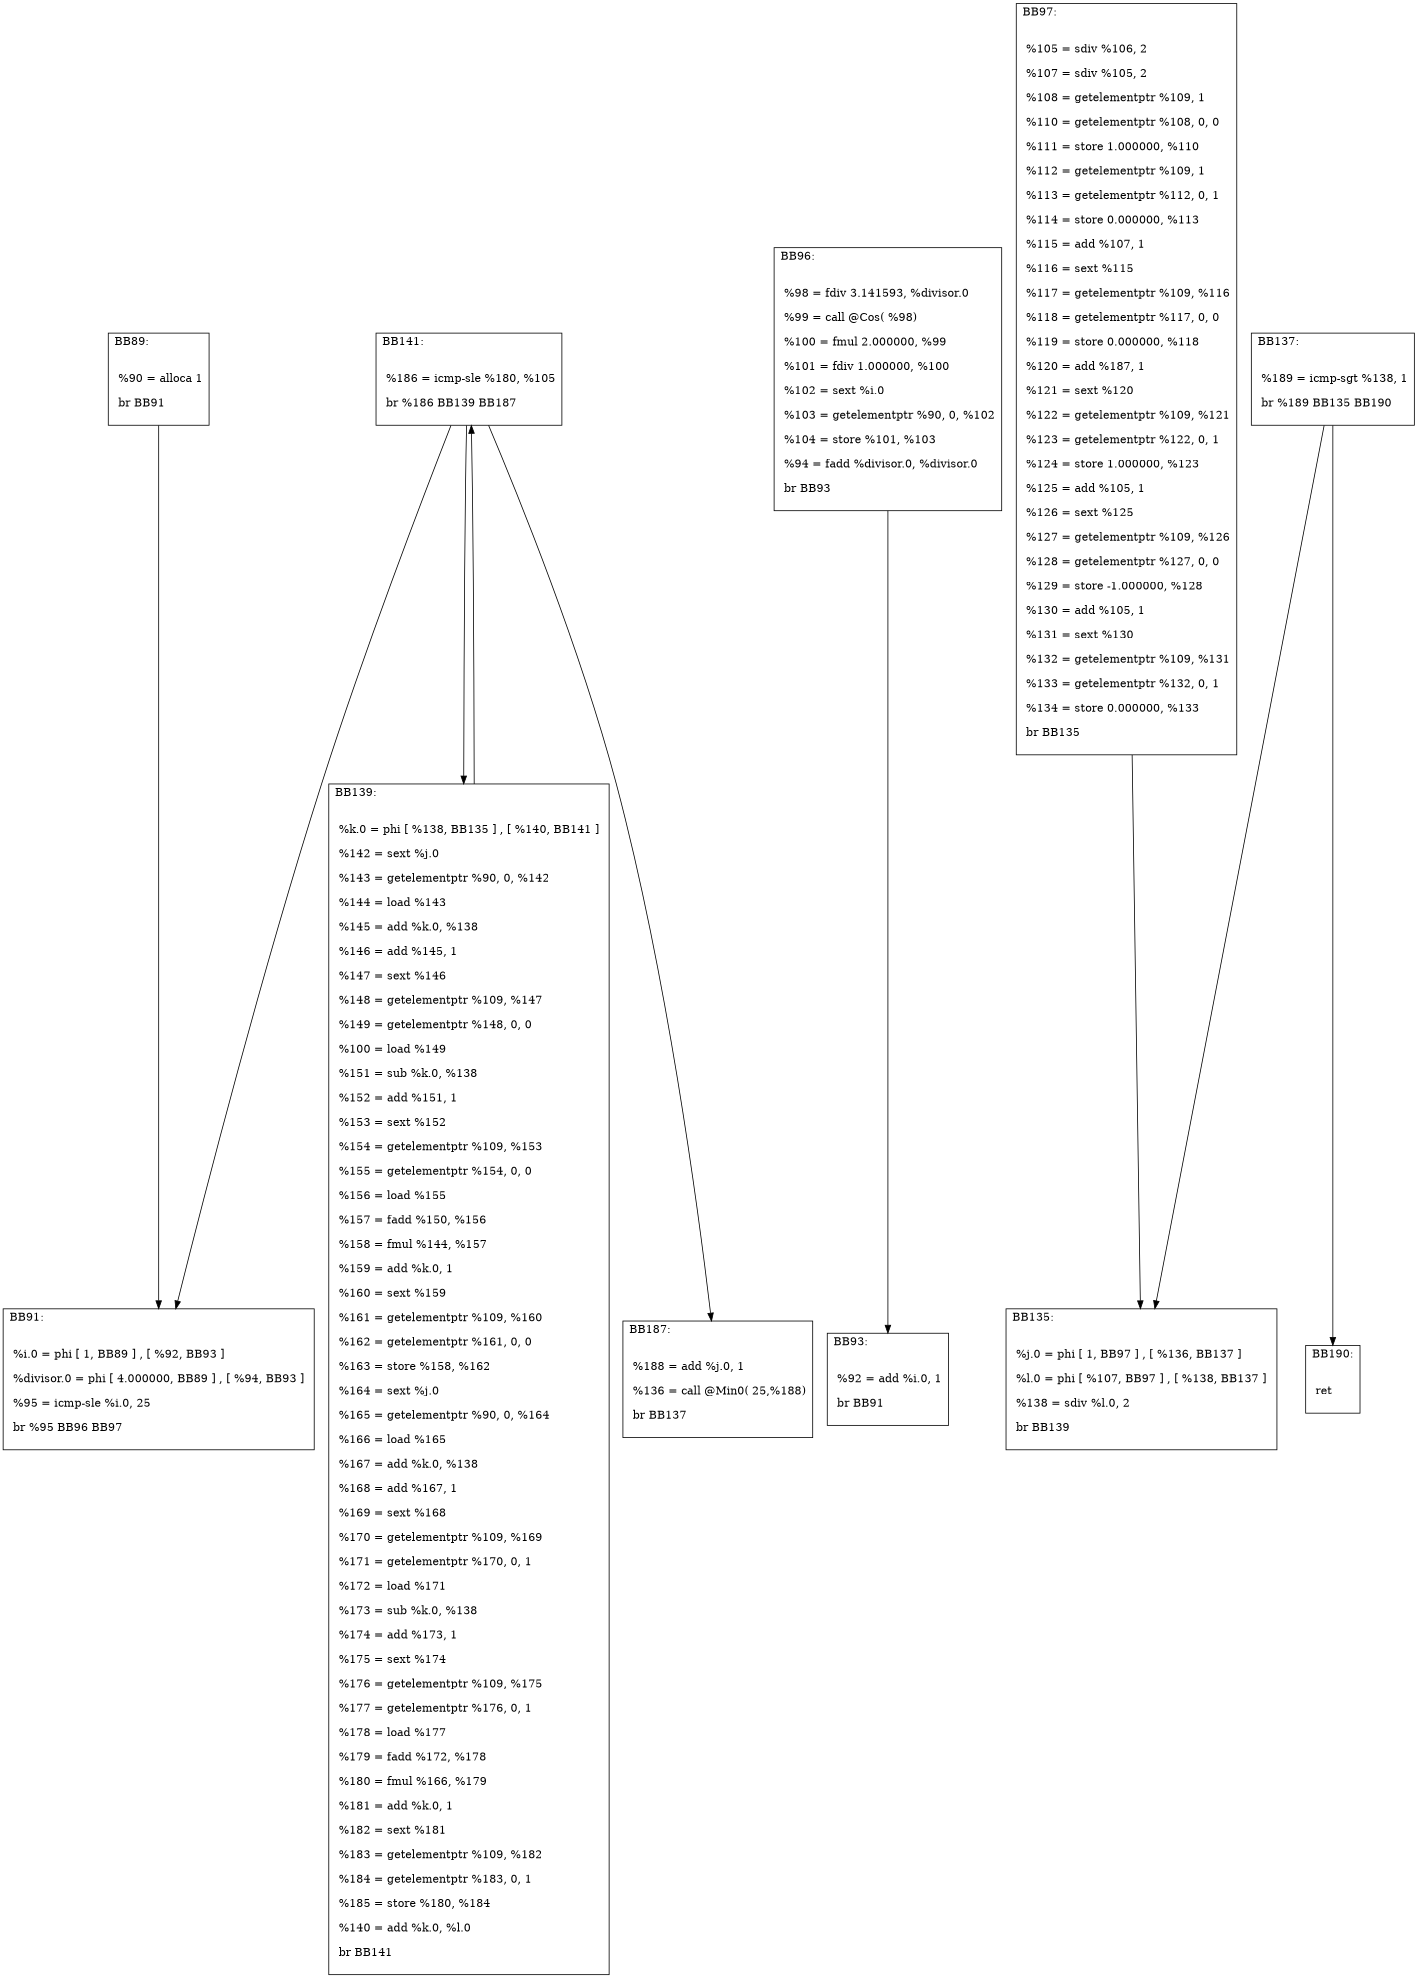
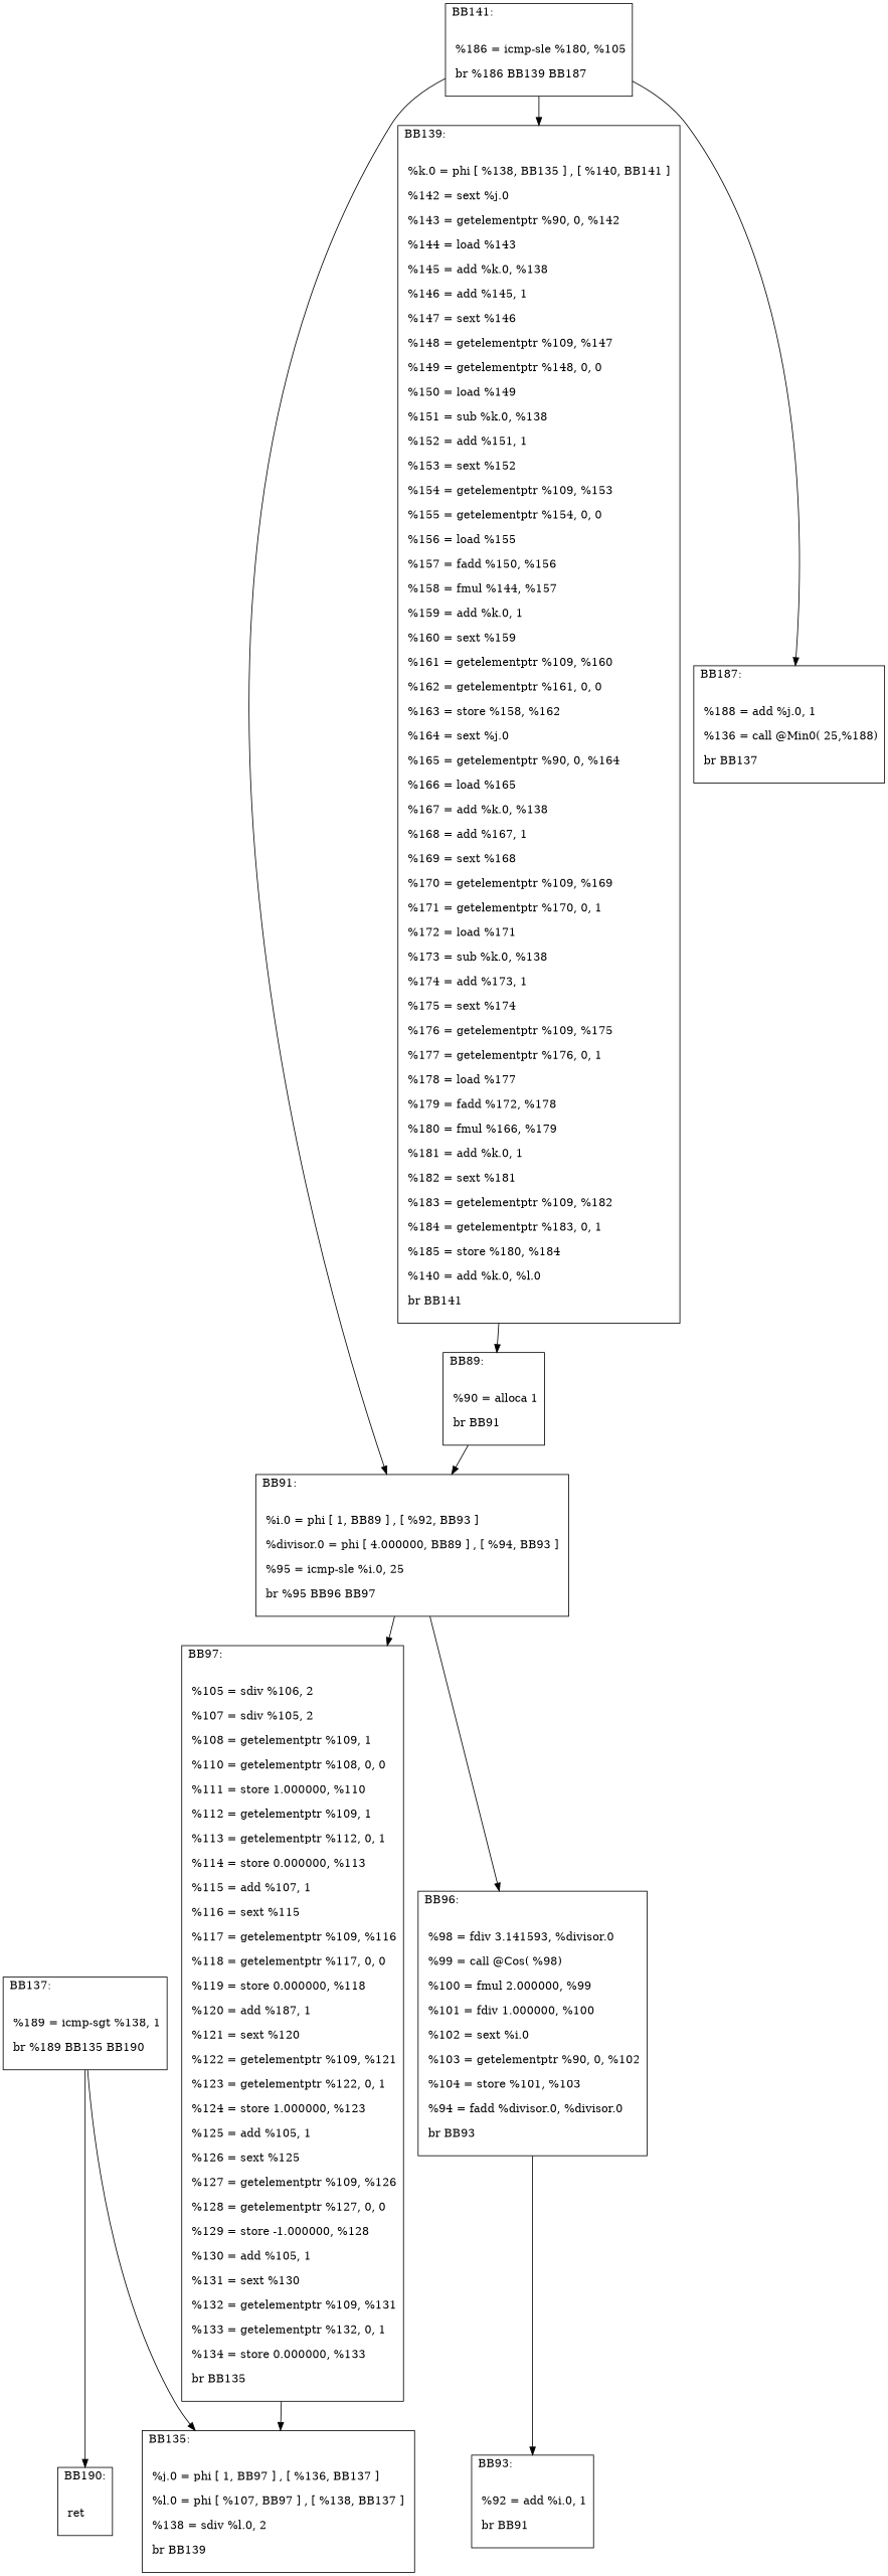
  digraph {
    node [shape=record]
    n1 [label="{BB89:\l\l\n             %90 = alloca 1\l\n             br BB91\l\n             }"]
    n2 [label="{BB91:\l\l\n             %i.0 = phi [ 1, BB89 ] , [ %92, BB93 ] \l\n             %divisor.0 = phi [ 4.000000, BB89 ] , [ %94, BB93 ] \l\n             %95 = icmp-sle %i.0, 25\l\n             br %95 BB96 BB97\l\n             }"]
    n3 [label="{BB96:\l\l\n             %98 = fdiv 3.141593, %divisor.0\l\n             %99 = call @Cos( %98)\l\n             %100 = fmul 2.000000, %99\l\n             %101 = fdiv 1.000000, %100\l\n             %102 = sext %i.0\l\n             %103 = getelementptr %90, 0, %102\l\n             %104 = store %101, %103\l\n             %94 = fadd %divisor.0, %divisor.0\l\n             br BB93\l\n             }"]
    n4 [label="{BB97:\l\l\n             %105 = sdiv %106, 2\l\n             %107 = sdiv %105, 2\l\n             %108 = getelementptr %109, 1\l\n             %110 = getelementptr %108, 0, 0\l\n             %111 = store 1.000000, %110\l\n             %112 = getelementptr %109, 1\l\n             %113 = getelementptr %112, 0, 1\l\n             %114 = store 0.000000, %113\l\n             %115 = add %107, 1\l\n             %116 = sext %115\l\n             %117 = getelementptr %109, %116\l\n             %118 = getelementptr %117, 0, 0\l\n             %119 = store 0.000000, %118\l\n             %120 = add %187, 1\l\n             %121 = sext %120\l\n             %122 = getelementptr %109, %121\l\n             %123 = getelementptr %122, 0, 1\l\n             %124 = store 1.000000, %123\l\n             %125 = add %105, 1\l\n             %126 = sext %125\l\n             %127 = getelementptr %109, %126\l\n             %128 = getelementptr %127, 0, 0\l\n             %129 = store -1.000000, %128\l\n             %130 = add %105, 1\l\n             %131 = sext %130\l\n             %132 = getelementptr %109, %131\l\n             %133 = getelementptr %132, 0, 1\l\n             %134 = store 0.000000, %133\l\n             br BB135\l\n             }"]
    n5 [label="{BB93:\l\l\n             %92 = add %i.0, 1\l\n             br BB91\l\n             }"]
    n6 [label="{BB135:\l\l\n             %j.0 = phi [ 1, BB97 ] , [ %136, BB137 ] \l\n             %l.0 = phi [ %107, BB97 ] , [ %138, BB137 ] \l\n             %138 = sdiv %l.0, 2\l\n             br BB139\l\n             }"]
-   n7 [label="{BB139:\l\l\n             %k.0 = phi [ %138, BB135 ] , [ %140, BB141 ] \l\n             %142 = sext %j.0\l\n             %143 = getelementptr %90, 0, %142\l\n             %144 = load %143\l\n             %145 = add %k.0, %138\l\n             %146 = add %145, 1\l\n             %147 = sext %146\l\n             %148 = getelementptr %109, %147\l\n             %149 = getelementptr %148, 0, 0\l\n             %100 = load %149\l\n             %151 = sub %k.0, %138\l\n             %152 = add %151, 1\l\n             %153 = sext %152\l\n             %154 = getelementptr %109, %153\l\n             %155 = getelementptr %154, 0, 0\l\n             %156 = load %155\l\n             %157 = fadd %150, %156\l\n             %158 = fmul %144, %157\l\n             %159 = add %k.0, 1\l\n             %160 = sext %159\l\n             %161 = getelementptr %109, %160\l\n             %162 = getelementptr %161, 0, 0\l\n             %163 = store %158, %162\l\n             %164 = sext %j.0\l\n             %165 = getelementptr %90, 0, %164\l\n             %166 = load %165\l\n             %167 = add %k.0, %138\l\n             %168 = add %167, 1\l\n             %169 = sext %168\l\n             %170 = getelementptr %109, %169\l\n             %171 = getelementptr %170, 0, 1\l\n             %172 = load %171\l\n             %173 = sub %k.0, %138\l\n             %174 = add %173, 1\l\n             %175 = sext %174\l\n             %176 = getelementptr %109, %175\l\n             %177 = getelementptr %176, 0, 1\l\n             %178 = load %177\l\n             %179 = fadd %172, %178\l\n             %180 = fmul %166, %179\l\n             %181 = add %k.0, 1\l\n             %182 = sext %181\l\n             %183 = getelementptr %109, %182\l\n             %184 = getelementptr %183, 0, 1\l\n             %185 = store %180, %184\l\n             %140 = add %k.0, %l.0\l\n             br BB141\l\n             }"]
+   n7 [label="{BB139:\l\l\n             %k.0 = phi [ %138, BB135 ] , [ %140, BB141 ] \l\n             %142 = sext %j.0\l\n             %143 = getelementptr %90, 0, %142\l\n             %144 = load %143\l\n             %145 = add %k.0, %138\l\n             %146 = add %145, 1\l\n             %147 = sext %146\l\n             %148 = getelementptr %109, %147\l\n             %149 = getelementptr %148, 0, 0\l\n             %150 = load %149\l\n             %151 = sub %k.0, %138\l\n             %152 = add %151, 1\l\n             %153 = sext %152\l\n             %154 = getelementptr %109, %153\l\n             %155 = getelementptr %154, 0, 0\l\n             %156 = load %155\l\n             %157 = fadd %150, %156\l\n             %158 = fmul %144, %157\l\n             %159 = add %k.0, 1\l\n             %160 = sext %159\l\n             %161 = getelementptr %109, %160\l\n             %162 = getelementptr %161, 0, 0\l\n             %163 = store %158, %162\l\n             %164 = sext %j.0\l\n             %165 = getelementptr %90, 0, %164\l\n             %166 = load %165\l\n             %167 = add %k.0, %138\l\n             %168 = add %167, 1\l\n             %169 = sext %168\l\n             %170 = getelementptr %109, %169\l\n             %171 = getelementptr %170, 0, 1\l\n             %172 = load %171\l\n             %173 = sub %k.0, %138\l\n             %174 = add %173, 1\l\n             %175 = sext %174\l\n             %176 = getelementptr %109, %175\l\n             %177 = getelementptr %176, 0, 1\l\n             %178 = load %177\l\n             %179 = fadd %172, %178\l\n             %180 = fmul %166, %179\l\n             %181 = add %k.0, 1\l\n             %182 = sext %181\l\n             %183 = getelementptr %109, %182\l\n             %184 = getelementptr %183, 0, 1\l\n             %185 = store %180, %184\l\n             %140 = add %k.0, %l.0\l\n             br BB141\l\n             }"]
    n8 [label="{BB141:\l\l\n             %186 = icmp-sle %180, %105\l\n             br %186 BB139 BB187\l\n             }"]
    n9 [label="{BB187:\l\l\n             %188 = add %j.0, 1\l\n             %136 = call @Min0( 25,%188)\l\n             br BB137\l\n             }"]
    n10 [label="{BB137:\l\l\n             %189 = icmp-sgt %138, 1\l\n             br %189 BB135 BB190\l\n             }"]
    n11 [label="{BB190:\l\l\n             ret\l\n             }"]
    n1 -> n2
+   n2 -> n3
+   n2 -> n4
    n3 -> n5
    n4 -> n6
-   n7 -> n8
+   n7 -> n1
    n8 -> n2
    n8 -> n7
    n8 -> n9
    n10 -> n6
    n10 -> n11
  }
